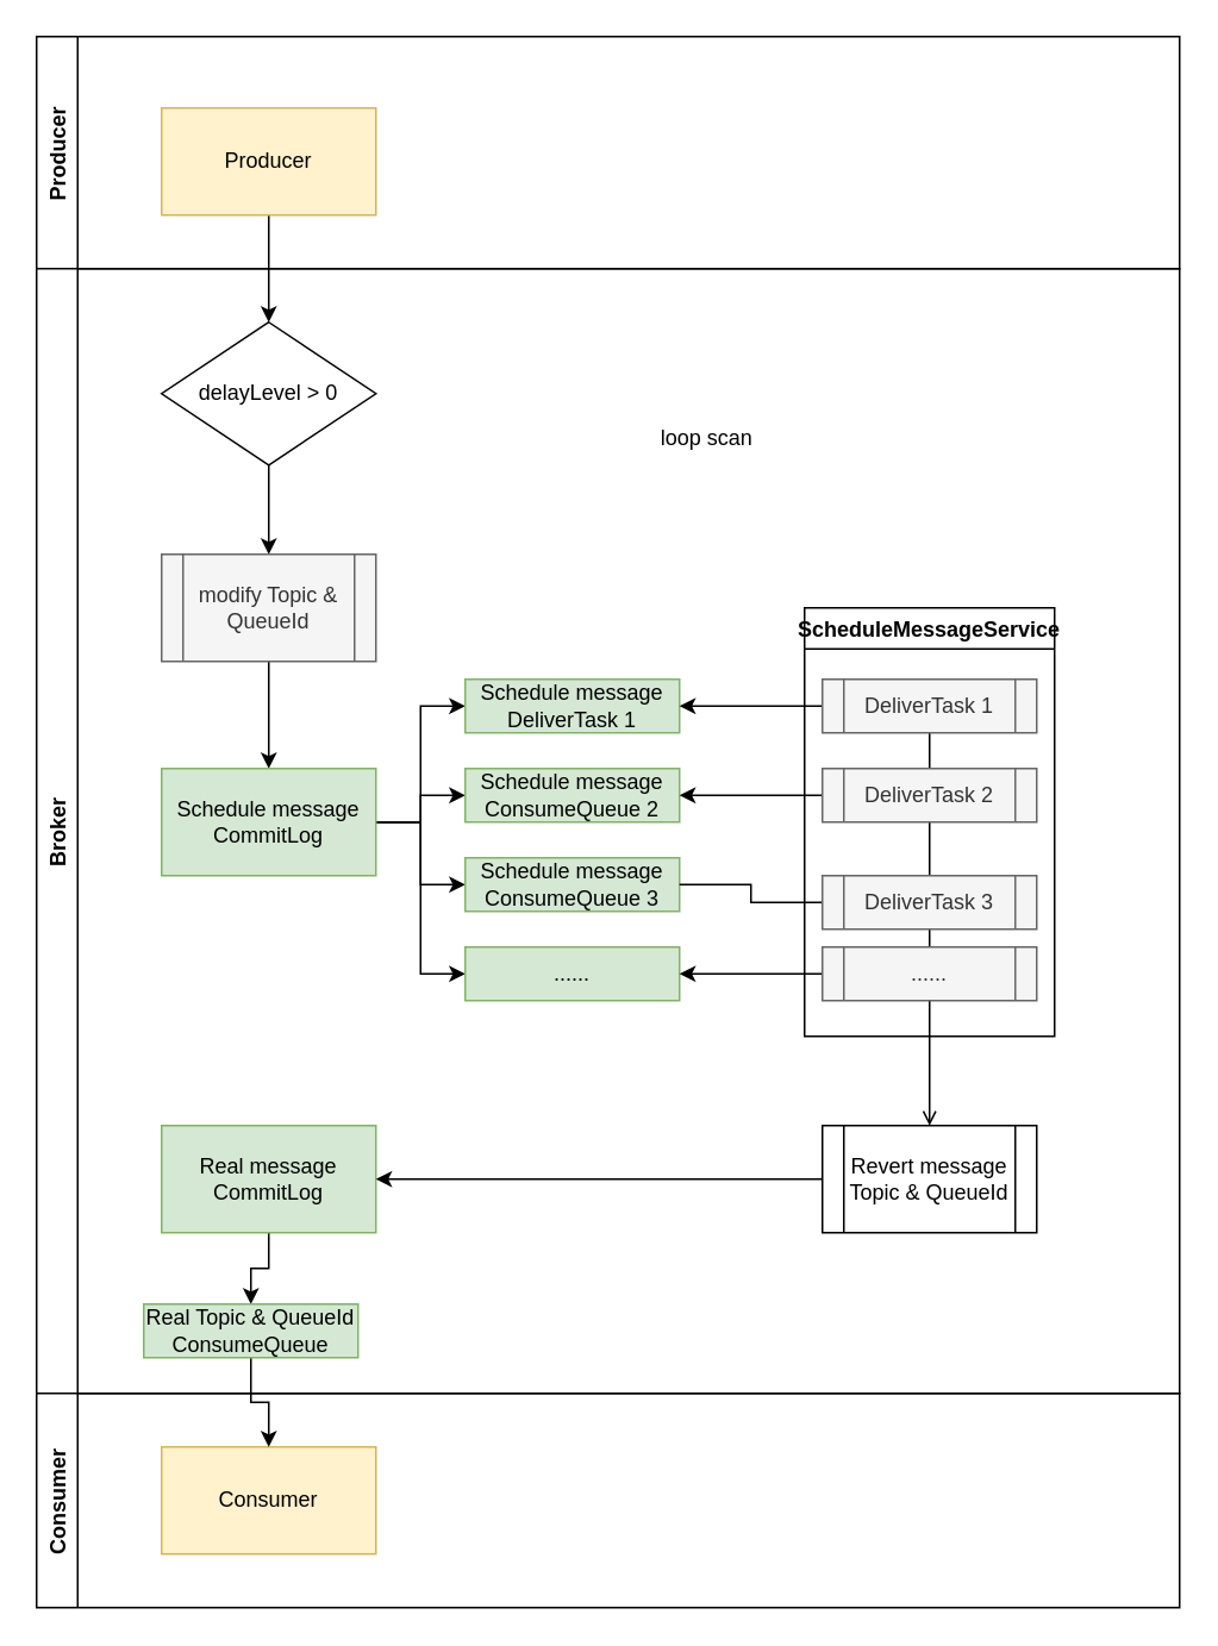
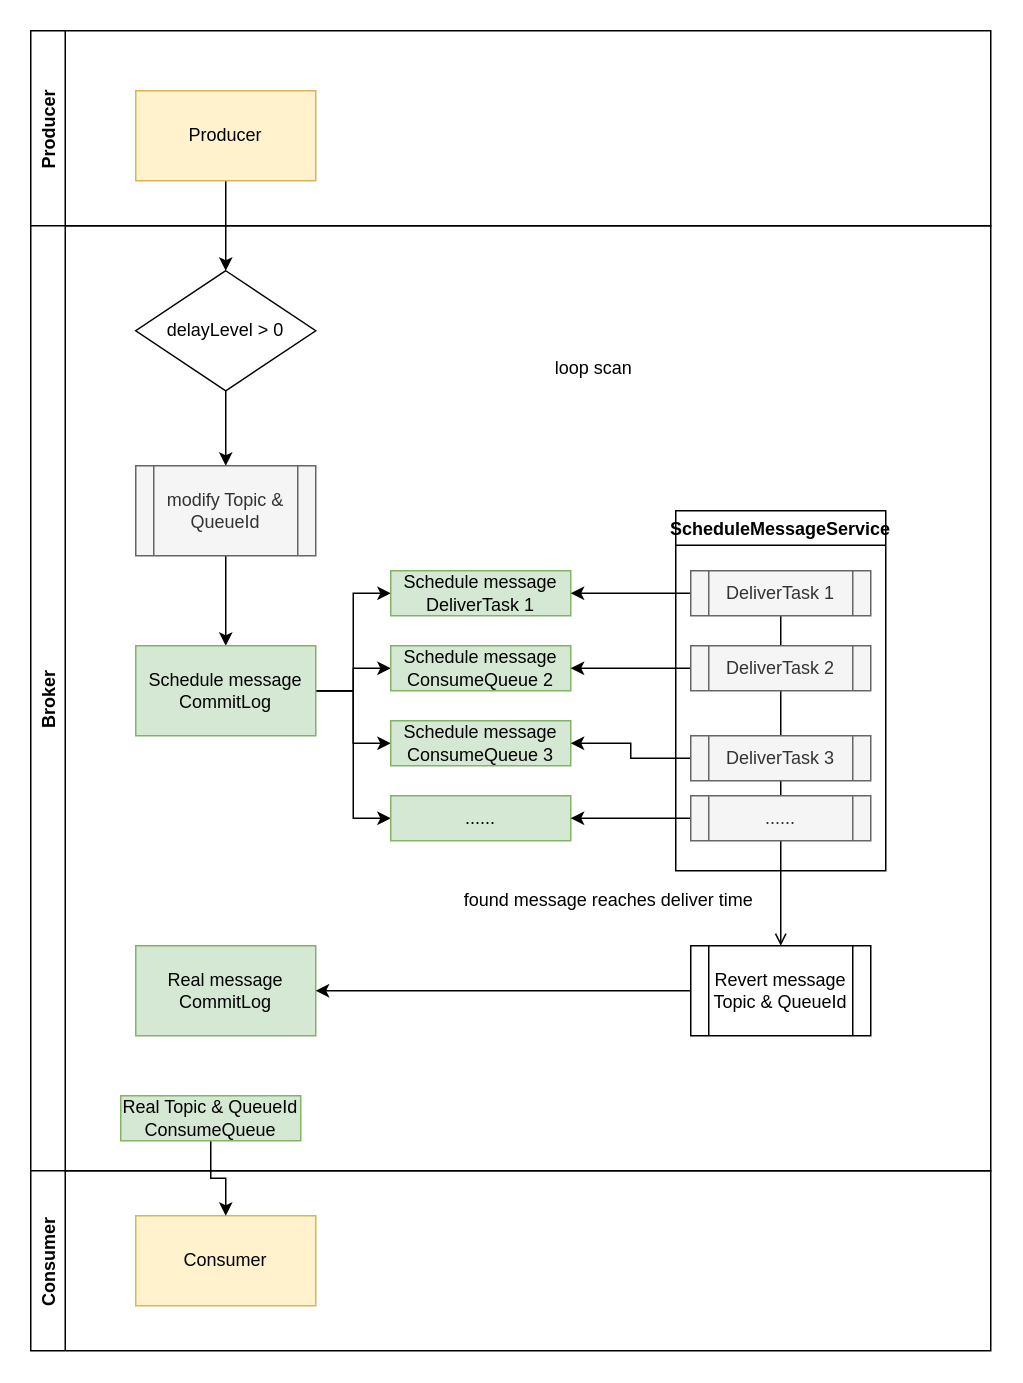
  <mxCell id="0" />
  <mxCell id="1" parent="0" />
  <mxCell id="2" style="edgeStyle=orthogonalEdgeStyle;rounded=0;orthogonalLoop=1;jettySize=auto;html=1;exitX=0.5;exitY=1;exitDx=0;exitDy=0;entryX=0.5;entryY=0;entryDx=0;entryDy=0;" edge="1" parent="1" source="3" target="5"><mxGeometry relative="1" as="geometry" /></mxCell>
  <mxCell id="3" value="delayLevel &amp;gt; 0" style="rhombus;whiteSpace=wrap;html=1;" vertex="1" parent="1"><mxGeometry x="90" y="180" width="120" height="80" as="geometry" /></mxCell>
  <mxCell id="4" style="edgeStyle=orthogonalEdgeStyle;rounded=0;orthogonalLoop=1;jettySize=auto;html=1;exitX=0.5;exitY=1;exitDx=0;exitDy=0;entryX=0.5;entryY=0;entryDx=0;entryDy=0;" edge="1" parent="1" source="5" target="13"><mxGeometry relative="1" as="geometry" /></mxCell>
  <mxCell id="5" value="modify Topic &amp;amp; QueueId" style="shape=process;whiteSpace=wrap;html=1;backgroundOutline=1;fillColor=#f5f5f5;strokeColor=#666666;fontColor=#333333;" vertex="1" parent="1"><mxGeometry x="90" y="310" width="120" height="60" as="geometry" /></mxCell>
  <mxCell id="6" value="Consumer" style="rounded=0;whiteSpace=wrap;html=1;fillColor=#fff2cc;strokeColor=#d6b656;" vertex="1" parent="1"><mxGeometry x="90" y="810" width="120" height="60" as="geometry" /></mxCell>
  <mxCell id="7" style="edgeStyle=orthogonalEdgeStyle;rounded=0;orthogonalLoop=1;jettySize=auto;html=1;entryX=0.5;entryY=0;entryDx=0;entryDy=0;" edge="1" parent="1" source="8" target="3"><mxGeometry relative="1" as="geometry" /></mxCell>
  <mxCell id="8" value="Producer" style="rounded=0;whiteSpace=wrap;html=1;fillColor=#fff2cc;strokeColor=#d6b656;" vertex="1" parent="1"><mxGeometry x="90" y="60" width="120" height="60" as="geometry" /></mxCell>
  <mxCell id="9" style="edgeStyle=orthogonalEdgeStyle;rounded=0;orthogonalLoop=1;jettySize=auto;html=1;exitX=1;exitY=0.5;exitDx=0;exitDy=0;entryX=0;entryY=0.5;entryDx=0;entryDy=0;" edge="1" parent="1" source="13" target="14"><mxGeometry relative="1" as="geometry" /></mxCell>
  <mxCell id="10" style="edgeStyle=orthogonalEdgeStyle;rounded=0;orthogonalLoop=1;jettySize=auto;html=1;exitX=1;exitY=0.5;exitDx=0;exitDy=0;entryX=0;entryY=0.5;entryDx=0;entryDy=0;" edge="1" parent="1" source="13" target="15"><mxGeometry relative="1" as="geometry" /></mxCell>
  <mxCell id="11" style="edgeStyle=orthogonalEdgeStyle;rounded=0;orthogonalLoop=1;jettySize=auto;html=1;exitX=1;exitY=0.5;exitDx=0;exitDy=0;entryX=0;entryY=0.5;entryDx=0;entryDy=0;" edge="1" parent="1" source="13" target="16"><mxGeometry relative="1" as="geometry" /></mxCell>
  <mxCell id="12" style="edgeStyle=orthogonalEdgeStyle;rounded=0;orthogonalLoop=1;jettySize=auto;html=1;exitX=1;exitY=0.5;exitDx=0;exitDy=0;entryX=0;entryY=0.5;entryDx=0;entryDy=0;" edge="1" parent="1" source="13" target="24"><mxGeometry relative="1" as="geometry" /></mxCell>
  <mxCell id="13" value="Schedule message&lt;br&gt;CommitLog" style="rounded=0;whiteSpace=wrap;html=1;fillColor=#d5e8d4;strokeColor=#82b366;" vertex="1" parent="1"><mxGeometry x="90" y="430" width="120" height="60" as="geometry" /></mxCell>
  <mxCell id="14" value="Schedule message&lt;br&gt;DeliverTask 1" style="rounded=0;whiteSpace=wrap;html=1;fillColor=#d5e8d4;strokeColor=#82b366;" vertex="1" parent="1"><mxGeometry x="260" y="380" width="120" height="30" as="geometry" /></mxCell>
  <mxCell id="15" value="Schedule message&lt;br&gt;ConsumeQueue 2" style="rounded=0;whiteSpace=wrap;html=1;fillColor=#d5e8d4;strokeColor=#82b366;" vertex="1" parent="1"><mxGeometry x="260" y="430" width="120" height="30" as="geometry" /></mxCell>
  <mxCell id="16" value="Schedule message&lt;br&gt;ConsumeQueue 3" style="rounded=0;whiteSpace=wrap;html=1;fillColor=#d5e8d4;strokeColor=#82b366;" vertex="1" parent="1"><mxGeometry x="260" y="480" width="120" height="30" as="geometry" /></mxCell>
  <mxCell id="17" style="edgeStyle=orthogonalEdgeStyle;rounded=0;orthogonalLoop=1;jettySize=auto;html=1;exitX=0;exitY=0.5;exitDx=0;exitDy=0;entryX=1;entryY=0.5;entryDx=0;entryDy=0;" edge="1" parent="1" source="19" target="14"><mxGeometry relative="1" as="geometry" /></mxCell>
  <mxCell id="18" style="edgeStyle=orthogonalEdgeStyle;rounded=0;orthogonalLoop=1;jettySize=auto;html=1;exitX=0.5;exitY=1;exitDx=0;exitDy=0;entryX=0.5;entryY=0;entryDx=0;entryDy=0;endArrow=open;" edge="1" parent="1" source="19" target="32"><mxGeometry relative="1" as="geometry" /></mxCell>
  <mxCell id="19" value="DeliverTask 1" style="shape=process;whiteSpace=wrap;html=1;backgroundOutline=1;fillColor=#f5f5f5;fontColor=#333333;strokeColor=#666666;" vertex="1" parent="1"><mxGeometry x="460" y="380" width="120" height="30" as="geometry" /></mxCell>
  <mxCell id="20" style="edgeStyle=orthogonalEdgeStyle;rounded=0;orthogonalLoop=1;jettySize=auto;html=1;exitX=0;exitY=0.5;exitDx=0;exitDy=0;entryX=1;entryY=0.5;entryDx=0;entryDy=0;" edge="1" parent="1" source="21" target="15"><mxGeometry relative="1" as="geometry" /></mxCell>
  <mxCell id="21" value="DeliverTask 2" style="shape=process;whiteSpace=wrap;html=1;backgroundOutline=1;fillColor=#f5f5f5;fontColor=#333333;strokeColor=#666666;" vertex="1" parent="1"><mxGeometry x="460" y="430" width="120" height="30" as="geometry" /></mxCell>
- <mxCell id="22" style="edgeStyle=orthogonalEdgeStyle;rounded=0;orthogonalLoop=1;jettySize=auto;html=1;exitX=0;exitY=0.5;exitDx=0;exitDy=0;endArrow=none;" edge="1" parent="1" source="23" target="16"><mxGeometry relative="1" as="geometry" /></mxCell>
+ <mxCell id="22" style="edgeStyle=orthogonalEdgeStyle;rounded=0;orthogonalLoop=1;jettySize=auto;html=1;exitX=0;exitY=0.5;exitDx=0;exitDy=0;" edge="1" parent="1" source="23" target="16"><mxGeometry relative="1" as="geometry" /></mxCell>
  <mxCell id="23" value="DeliverTask 3" style="shape=process;whiteSpace=wrap;html=1;backgroundOutline=1;fillColor=#f5f5f5;fontColor=#333333;strokeColor=#666666;" vertex="1" parent="1"><mxGeometry x="460" y="490" width="120" height="30" as="geometry" /></mxCell>
  <mxCell id="24" value="......" style="rounded=0;whiteSpace=wrap;html=1;fillColor=#d5e8d4;strokeColor=#82b366;" vertex="1" parent="1"><mxGeometry x="260" y="530" width="120" height="30" as="geometry" /></mxCell>
  <mxCell id="25" style="edgeStyle=orthogonalEdgeStyle;rounded=0;orthogonalLoop=1;jettySize=auto;html=1;exitX=0;exitY=0.5;exitDx=0;exitDy=0;entryX=1;entryY=0.5;entryDx=0;entryDy=0;" edge="1" parent="1" source="26" target="24"><mxGeometry relative="1" as="geometry" /></mxCell>
  <mxCell id="26" value="......" style="shape=process;whiteSpace=wrap;html=1;backgroundOutline=1;fillColor=#f5f5f5;fontColor=#333333;strokeColor=#666666;" vertex="1" parent="1"><mxGeometry x="460" y="530" width="120" height="30" as="geometry" /></mxCell>
  <mxCell id="27" value="ScheduleMessageService" style="swimlane;" vertex="1" parent="1"><mxGeometry x="450" y="340" width="140" height="240" as="geometry" /></mxCell>
  <mxCell id="28" value="loop scan" style="text;html=1;align=center;verticalAlign=middle;resizable=0;points=[];autosize=1;strokeColor=none;fillColor=none;" vertex="1" parent="1"><mxGeometry x="360" y="235" width="70" height="20" as="geometry" /></mxCell>
- <mxCell id="29" style="edgeStyle=orthogonalEdgeStyle;rounded=0;orthogonalLoop=1;jettySize=auto;html=1;exitX=0.5;exitY=1;exitDx=0;exitDy=0;entryX=0.5;entryY=0;entryDx=0;entryDy=0;fontColor=#000000;" edge="1" parent="1" source="30" target="35"><mxGeometry relative="1" as="geometry" /></mxCell>
  <mxCell id="30" value="Real message&lt;br&gt;CommitLog" style="rounded=0;whiteSpace=wrap;html=1;fillColor=#d5e8d4;strokeColor=#82b366;" vertex="1" parent="1"><mxGeometry x="90" y="630" width="120" height="60" as="geometry" /></mxCell>
  <mxCell id="31" style="edgeStyle=orthogonalEdgeStyle;rounded=0;orthogonalLoop=1;jettySize=auto;html=1;exitX=0;exitY=0.5;exitDx=0;exitDy=0;entryX=1;entryY=0.5;entryDx=0;entryDy=0;" edge="1" parent="1" source="32" target="30"><mxGeometry relative="1" as="geometry" /></mxCell>
  <mxCell id="32" value="Revert message Topic &amp;amp; QueueId" style="shape=process;whiteSpace=wrap;html=1;backgroundOutline=1;" vertex="1" parent="1"><mxGeometry x="460" y="630" width="120" height="60" as="geometry" /></mxCell>
+ <mxCell id="33" value="found message reaches deliver time" style="text;html=1;align=center;verticalAlign=middle;resizable=0;points=[];autosize=1;strokeColor=none;fillColor=none;" vertex="1" parent="1"><mxGeometry x="300" y="590" width="210" height="20" as="geometry" /></mxCell>
  <mxCell id="34" style="edgeStyle=orthogonalEdgeStyle;rounded=0;orthogonalLoop=1;jettySize=auto;html=1;exitX=0.5;exitY=1;exitDx=0;exitDy=0;entryX=0.5;entryY=0;entryDx=0;entryDy=0;fontColor=#000000;" edge="1" parent="1" source="35" target="6"><mxGeometry relative="1" as="geometry" /></mxCell>
  <mxCell id="35" value="Real Topic &amp;amp; QueueId&lt;br&gt;ConsumeQueue" style="rounded=0;whiteSpace=wrap;html=1;fillColor=#d5e8d4;strokeColor=#82b366;" vertex="1" parent="1"><mxGeometry x="80" y="730" width="120" height="30" as="geometry" /></mxCell>
  <mxCell id="36" value="Producer" style="swimlane;horizontal=0;fontColor=#000000;" vertex="1" parent="1"><mxGeometry y="20" width="640" height="130" as="geometry" x="20" /></mxCell>
  <mxCell id="37" value="Broker" style="swimlane;horizontal=0;fontColor=#000000;" vertex="1" parent="1"><mxGeometry y="150" width="640" height="630" as="geometry" x="20" /></mxCell>
  <mxCell id="38" value="Consumer" style="swimlane;horizontal=0;fontColor=#000000;" vertex="1" parent="1"><mxGeometry y="780" width="640" height="120" as="geometry" x="20" /></mxCell>
